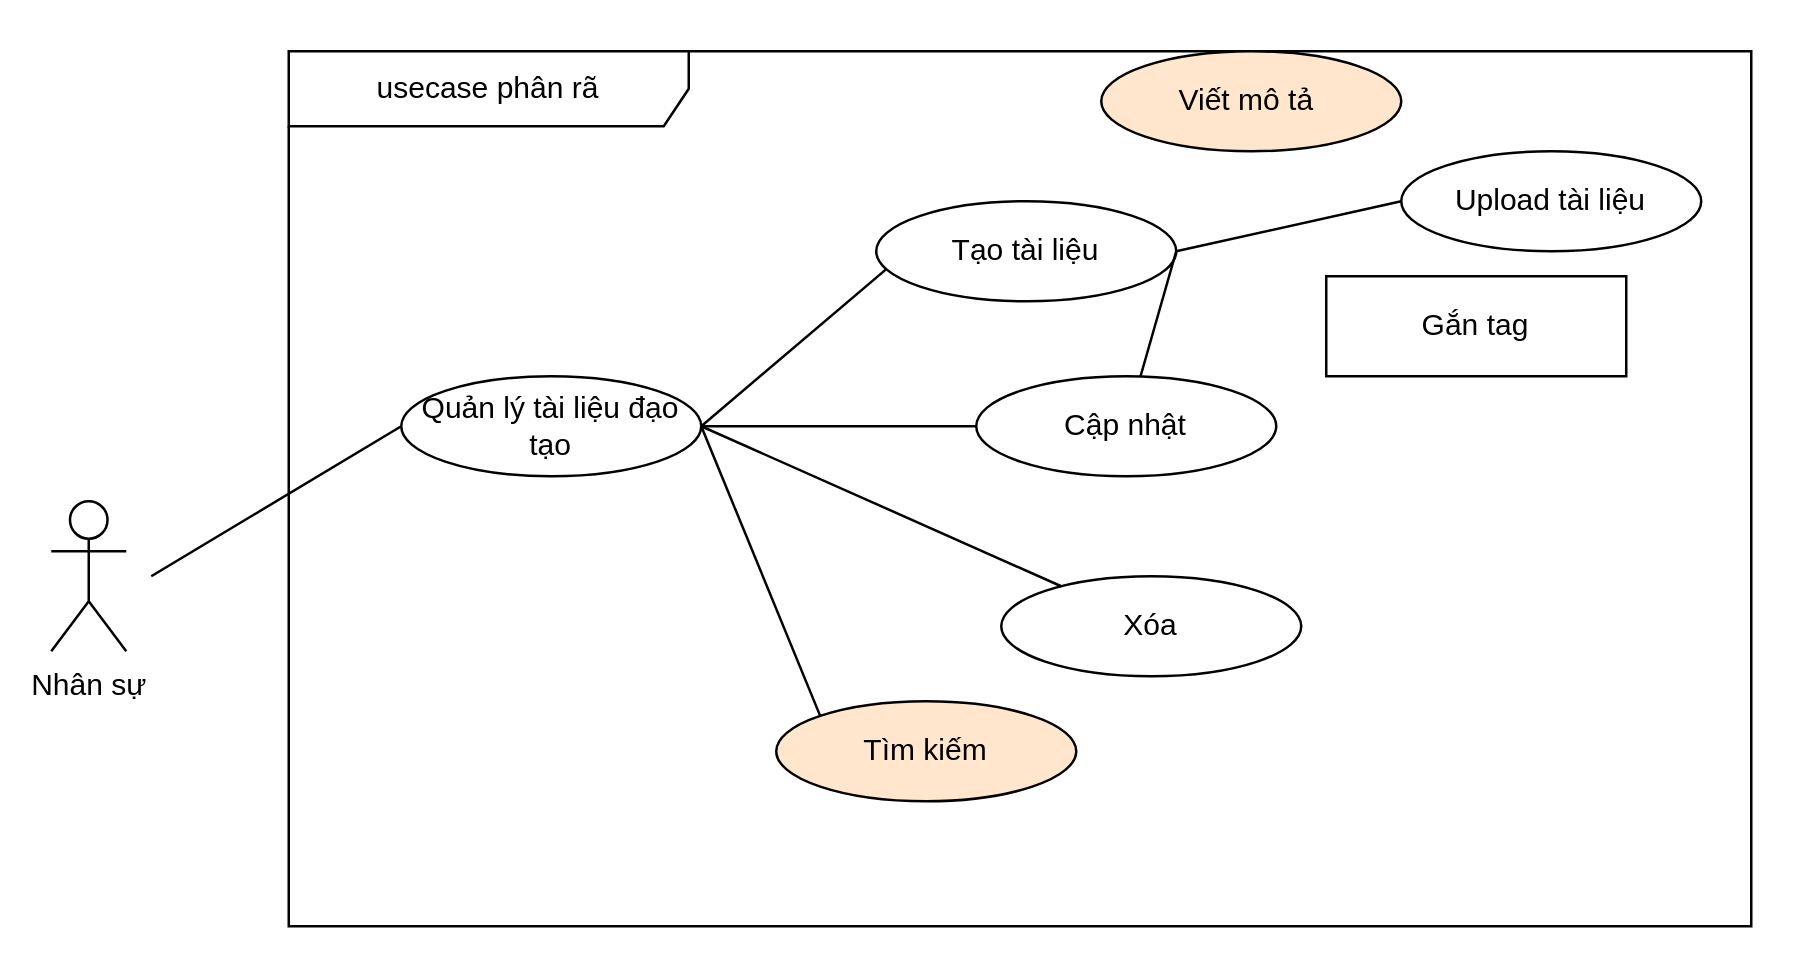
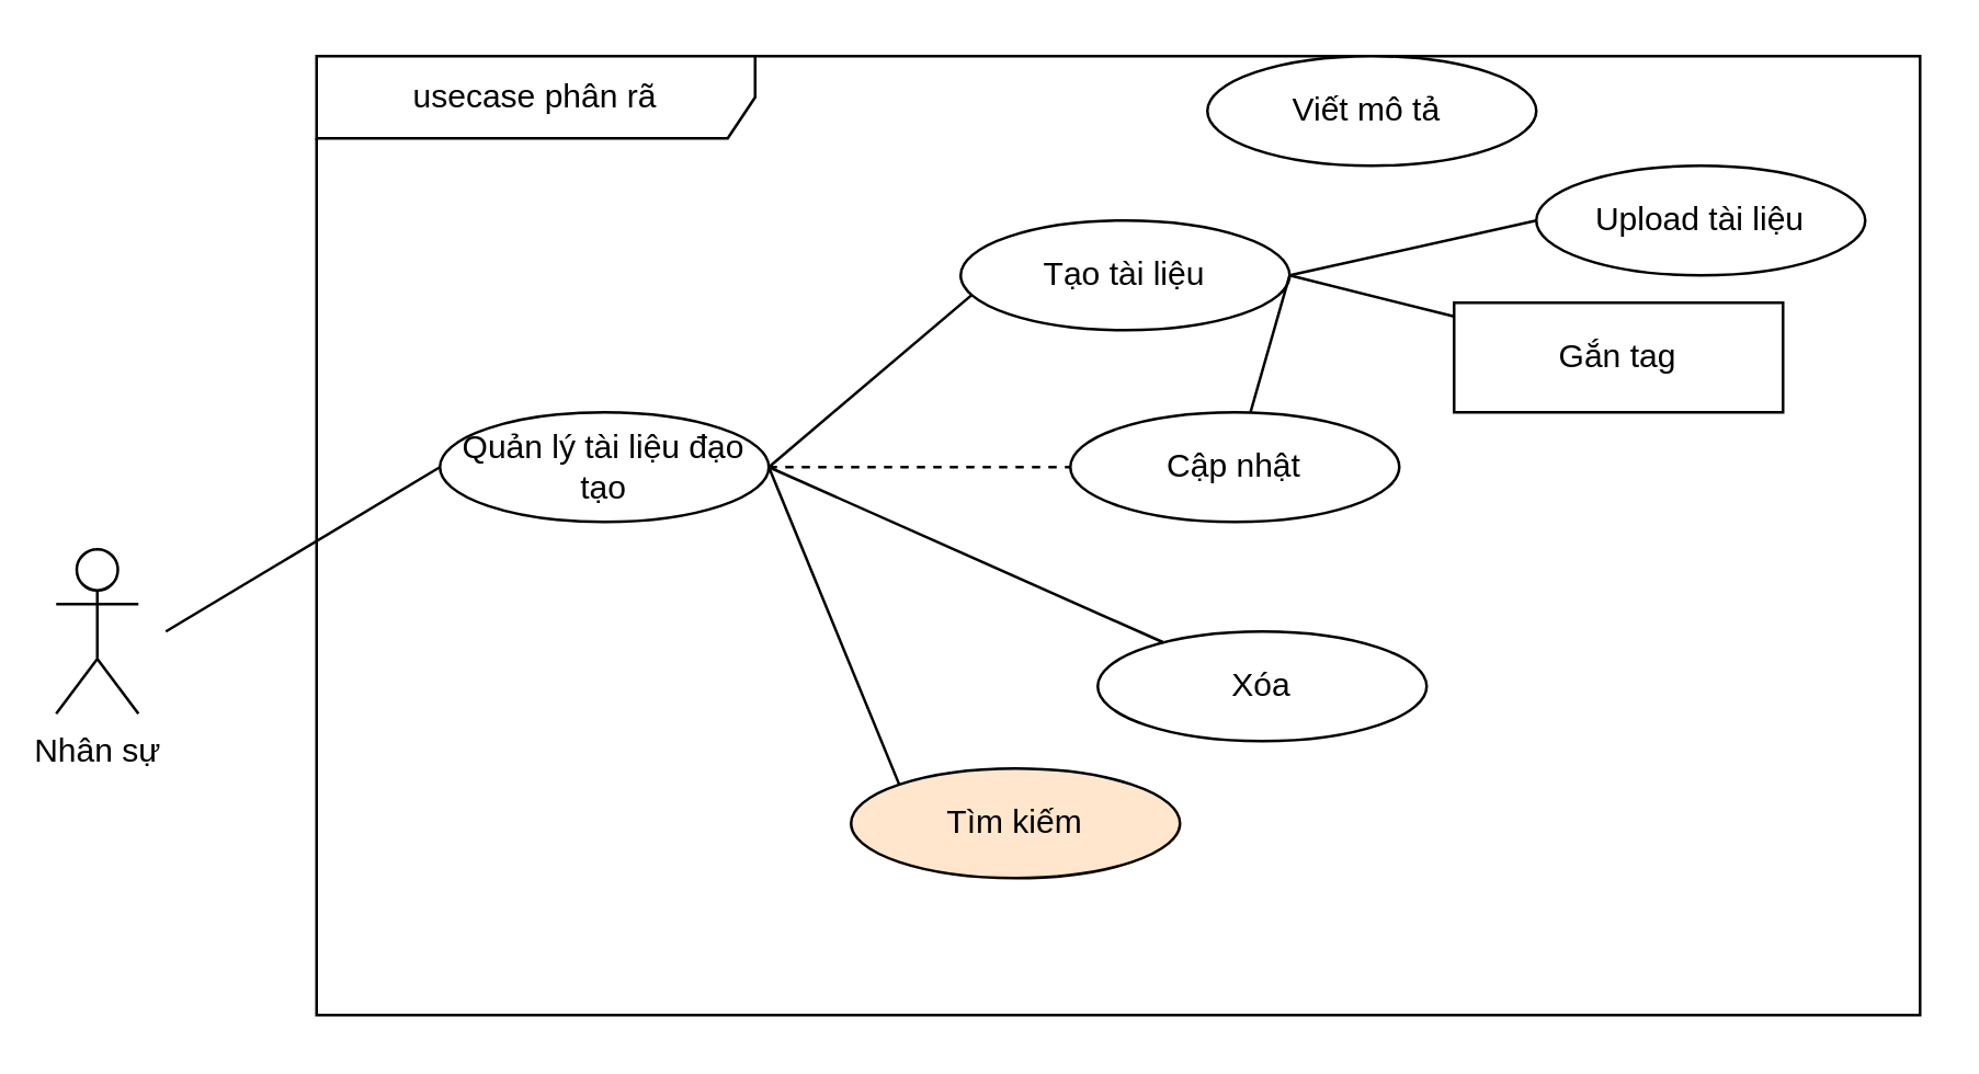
  <mxCell id="0" />
  <mxCell id="1" parent="0" />
  <mxCell id="2" value="usecase phân rã" style="shape=umlFrame;whiteSpace=wrap;html=1;pointerEvents=0;recursiveResize=0;container=1;collapsible=0;width=160;" parent="1" vertex="1"><mxGeometry x="115" y="20" width="585" height="350" as="geometry" /></mxCell>
  <mxCell id="3" value="Quản lý tài liệu đạo tạo" style="ellipse;whiteSpace=wrap;html=1;" parent="2" vertex="1"><mxGeometry x="45" y="130" width="120" height="40" as="geometry" /></mxCell>
  <mxCell id="4" value="Cập nhật" style="ellipse;whiteSpace=wrap;html=1;" parent="2" vertex="1"><mxGeometry x="275" y="130" width="120" height="40" as="geometry" /></mxCell>
  <mxCell id="5" value="" style="endArrow=none;startArrow=none;endFill=0;startFill=0;endSize=8;html=1;verticalAlign=bottom;labelBackgroundColor=none;strokeWidth=1;entryX=0;entryY=1;entryDx=0;entryDy=0;exitX=1;exitY=0.5;exitDx=0;exitDy=0;" parent="2" source="3" edge="1"><mxGeometry width="160" relative="1" as="geometry"><mxPoint x="-65" y="120" as="sourcePoint" /><mxPoint x="242.574" y="84.142" as="targetPoint" /></mxGeometry></mxCell>
- <mxCell id="6" value="" style="endArrow=none;startArrow=none;endFill=0;startFill=0;endSize=8;html=1;verticalAlign=bottom;labelBackgroundColor=none;strokeWidth=1;entryX=0;entryY=0.5;entryDx=0;entryDy=0;exitX=1;exitY=0.5;exitDx=0;exitDy=0;" parent="2" source="3" target="4" edge="1"><mxGeometry width="160" relative="1" as="geometry"><mxPoint x="-55" y="130" as="sourcePoint" /><mxPoint x="75" y="130" as="targetPoint" /></mxGeometry></mxCell>
- <mxCell id="7" value="Viết mô tả&amp;nbsp;" style="ellipse;whiteSpace=wrap;html=1;fillColor=#ffe6cc;" parent="2" vertex="1"><mxGeometry x="325" width="120" height="40" as="geometry" /></mxCell>
+ <mxCell id="6" value="" style="endArrow=none;startArrow=none;endFill=0;startFill=0;endSize=8;html=1;verticalAlign=bottom;labelBackgroundColor=none;strokeWidth=1;entryX=0;entryY=0.5;entryDx=0;entryDy=0;exitX=1;exitY=0.5;exitDx=0;exitDy=0;dashed=1;" parent="2" source="3" target="4" edge="1"><mxGeometry width="160" relative="1" as="geometry"><mxPoint x="-55" y="130" as="sourcePoint" /><mxPoint x="75" y="130" as="targetPoint" /></mxGeometry></mxCell>
+ <mxCell id="7" value="Viết mô tả&amp;nbsp;" style="ellipse;whiteSpace=wrap;html=1;" parent="2" vertex="1"><mxGeometry x="325" width="120" height="40" as="geometry" /></mxCell>
  <mxCell id="8" value="Tạo tài liệu" style="ellipse;whiteSpace=wrap;html=1;" parent="2" vertex="1"><mxGeometry x="235" y="60" width="120" height="40" as="geometry" /></mxCell>
  <mxCell id="9" value="Upload tài liệu" style="ellipse;whiteSpace=wrap;html=1;" parent="2" vertex="1"><mxGeometry x="445" y="40" width="120" height="40" as="geometry" /></mxCell>
  <mxCell id="10" value="Xóa" style="ellipse;whiteSpace=wrap;html=1;" parent="2" vertex="1"><mxGeometry x="285" y="210" width="120" height="40" as="geometry" /></mxCell>
  <mxCell id="11" value="Tìm kiếm" style="ellipse;whiteSpace=wrap;html=1;fillColor=#ffe6cc;" parent="2" vertex="1"><mxGeometry x="195" y="260" width="120" height="40" as="geometry" /></mxCell>
  <mxCell id="12" value="Gắn tag" style="whiteSpace=wrap;html=1;rounded=0;" parent="2" vertex="1"><mxGeometry x="415" y="90" width="120" height="40" as="geometry" /></mxCell>
  <mxCell id="13" value="" style="endArrow=none;startArrow=none;endFill=0;startFill=0;endSize=8;html=1;verticalAlign=bottom;labelBackgroundColor=none;strokeWidth=1;exitX=1;exitY=0.5;exitDx=0;exitDy=0;" edge="1" parent="2" source="3" target="10"><mxGeometry width="160" relative="1" as="geometry"><mxPoint x="175" y="160" as="sourcePoint" /><mxPoint x="285" y="160" as="targetPoint" /></mxGeometry></mxCell>
  <mxCell id="14" value="" style="endArrow=none;startArrow=none;endFill=0;startFill=0;endSize=8;html=1;verticalAlign=bottom;labelBackgroundColor=none;strokeWidth=1;exitX=1;exitY=0.5;exitDx=0;exitDy=0;" edge="1" parent="2" source="8" target="4"><mxGeometry width="160" relative="1" as="geometry"><mxPoint x="175" y="160" as="sourcePoint" /><mxPoint x="285" y="160" as="targetPoint" /></mxGeometry></mxCell>
+ <mxCell id="15" value="" style="endArrow=none;startArrow=none;endFill=0;startFill=0;endSize=8;html=1;verticalAlign=bottom;labelBackgroundColor=none;strokeWidth=1;exitX=1;exitY=0.5;exitDx=0;exitDy=0;" edge="1" parent="2" source="8" target="12"><mxGeometry width="160" relative="1" as="geometry"><mxPoint x="375" y="100" as="sourcePoint" /><mxPoint x="405" y="60" as="targetPoint" /></mxGeometry></mxCell>
  <mxCell id="16" value="Nhân sự" style="shape=umlActor;verticalLabelPosition=bottom;verticalAlign=top;html=1;" parent="1" vertex="1"><mxGeometry x="20" y="200" width="30" height="60" as="geometry" /></mxCell>
  <mxCell id="17" value="" style="endArrow=none;startArrow=none;endFill=0;startFill=0;endSize=8;html=1;verticalAlign=bottom;labelBackgroundColor=none;strokeWidth=1;entryX=0;entryY=0.5;entryDx=0;entryDy=0;" parent="1" target="3" edge="1"><mxGeometry width="160" relative="1" as="geometry"><mxPoint x="60" y="230" as="sourcePoint" /><mxPoint x="170" y="190" as="targetPoint" /></mxGeometry></mxCell>
  <mxCell id="18" value="" style="endArrow=none;startArrow=none;endFill=0;startFill=0;endSize=8;html=1;verticalAlign=bottom;labelBackgroundColor=none;strokeWidth=1;entryX=0;entryY=0;entryDx=0;entryDy=0;" edge="1" parent="1" target="11"><mxGeometry width="160" relative="1" as="geometry"><mxPoint x="280" y="170" as="sourcePoint" /><mxPoint x="410" y="190" as="targetPoint" /></mxGeometry></mxCell>
  <mxCell id="19" value="" style="endArrow=none;startArrow=none;endFill=0;startFill=0;endSize=8;html=1;verticalAlign=bottom;labelBackgroundColor=none;strokeWidth=1;entryX=0;entryY=0.5;entryDx=0;entryDy=0;" edge="1" parent="1" target="9"><mxGeometry width="160" relative="1" as="geometry"><mxPoint x="470" y="100" as="sourcePoint" /><mxPoint x="510" y="70" as="targetPoint" /></mxGeometry></mxCell>
